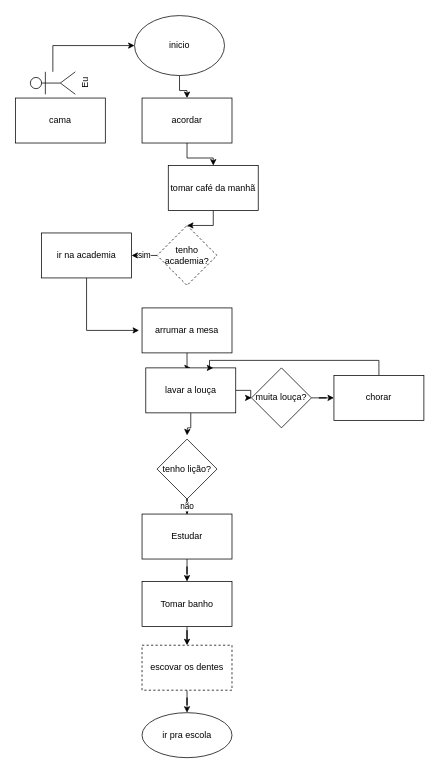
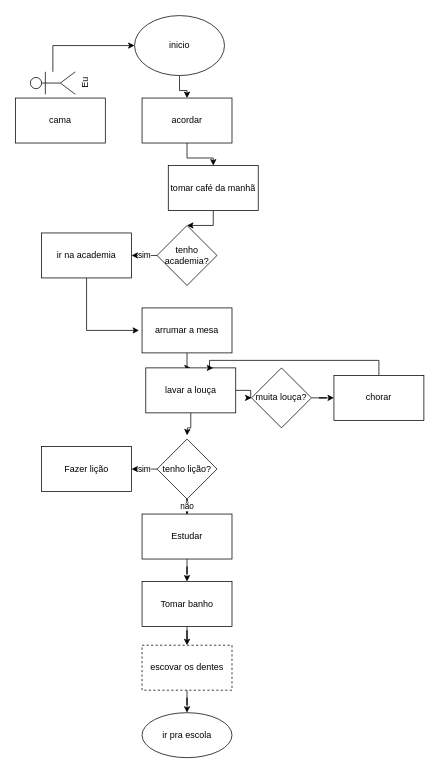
  <mxCell id="0" />
  <mxCell id="1" parent="0" />
  <mxCell id="2" style="edgeStyle=orthogonalEdgeStyle;rounded=0;orthogonalLoop=1;jettySize=auto;html=1;entryX=0.5;entryY=0;entryDx=0;entryDy=0;" edge="1" parent="1" source="3" target="5"><mxGeometry relative="1" as="geometry" /></mxCell>
  <mxCell id="3" value="inicio" style="ellipse;whiteSpace=wrap;html=1;" vertex="1" parent="1"><mxGeometry x="179" y="20" width="120" height="80" as="geometry" /></mxCell>
  <mxCell id="4" style="edgeStyle=orthogonalEdgeStyle;rounded=0;orthogonalLoop=1;jettySize=auto;html=1;entryX=0.5;entryY=0;entryDx=0;entryDy=0;" edge="1" parent="1" source="5" target="7"><mxGeometry relative="1" as="geometry" /></mxCell>
  <mxCell id="5" value="acordar" style="rounded=0;whiteSpace=wrap;html=1;" vertex="1" parent="1"><mxGeometry x="189" y="130" width="120" height="60" as="geometry" /></mxCell>
  <mxCell id="6" style="edgeStyle=orthogonalEdgeStyle;rounded=0;orthogonalLoop=1;jettySize=auto;html=1;entryX=0.5;entryY=0;entryDx=0;entryDy=0;" edge="1" parent="1" source="7" target="9"><mxGeometry relative="1" as="geometry" /></mxCell>
  <mxCell id="7" value="tomar café da manhã" style="rounded=0;whiteSpace=wrap;html=1;" vertex="1" parent="1"><mxGeometry x="224" y="220" width="120" height="60" as="geometry" /></mxCell>
  <mxCell id="8" value="sim" style="edgeStyle=orthogonalEdgeStyle;rounded=0;orthogonalLoop=1;jettySize=auto;html=1;entryX=1;entryY=0.5;entryDx=0;entryDy=0;" edge="1" parent="1" source="9" target="11"><mxGeometry relative="1" as="geometry" /></mxCell>
- <mxCell id="9" value="tenho academia?" style="rhombus;whiteSpace=wrap;html=1;dashed=1;" vertex="1" parent="1"><mxGeometry x="209" y="300" width="80" height="80" as="geometry" /></mxCell>
+ <mxCell id="9" value="tenho academia?" style="rhombus;whiteSpace=wrap;html=1;" vertex="1" parent="1"><mxGeometry x="209" y="300" width="80" height="80" as="geometry" /></mxCell>
  <mxCell id="10" style="edgeStyle=orthogonalEdgeStyle;rounded=0;orthogonalLoop=1;jettySize=auto;html=1;" edge="1" parent="1" source="11"><mxGeometry relative="1" as="geometry"><mxPoint x="185" y="440" as="targetPoint" /><Array as="points"><mxPoint x="115" y="440" /></Array></mxGeometry></mxCell>
  <mxCell id="11" value="ir na academia" style="rounded=0;whiteSpace=wrap;html=1;" vertex="1" parent="1"><mxGeometry x="55" y="310" width="120" height="60" as="geometry" /></mxCell>
  <mxCell id="12" style="edgeStyle=orthogonalEdgeStyle;rounded=0;orthogonalLoop=1;jettySize=auto;html=1;entryX=0.5;entryY=0;entryDx=0;entryDy=0;" edge="1" parent="1" source="13" target="16"><mxGeometry relative="1" as="geometry" /></mxCell>
  <mxCell id="13" value="arrumar a mesa" style="rounded=0;whiteSpace=wrap;html=1;" vertex="1" parent="1"><mxGeometry x="189" y="410" width="120" height="60" as="geometry" /></mxCell>
  <mxCell id="14" style="edgeStyle=orthogonalEdgeStyle;rounded=0;orthogonalLoop=1;jettySize=auto;html=1;" edge="1" parent="1" source="16"><mxGeometry relative="1" as="geometry"><mxPoint x="249" y="580" as="targetPoint" /></mxGeometry></mxCell>
  <mxCell id="15" style="edgeStyle=orthogonalEdgeStyle;rounded=0;orthogonalLoop=1;jettySize=auto;html=1;entryX=0;entryY=0.5;entryDx=0;entryDy=0;" edge="1" parent="1" source="16" target="29"><mxGeometry relative="1" as="geometry" /></mxCell>
  <mxCell id="16" value="lavar a louça" style="rounded=0;whiteSpace=wrap;html=1;" vertex="1" parent="1"><mxGeometry x="194" y="490" width="120" height="60" as="geometry" /></mxCell>
+ <mxCell id="17" value="sim" style="edgeStyle=orthogonalEdgeStyle;rounded=0;orthogonalLoop=1;jettySize=auto;html=1;entryX=1;entryY=0.5;entryDx=0;entryDy=0;" edge="1" parent="1" source="19" target="20"><mxGeometry relative="1" as="geometry" /></mxCell>
  <mxCell id="18" value="não" style="edgeStyle=orthogonalEdgeStyle;rounded=0;orthogonalLoop=1;jettySize=auto;html=1;" edge="1" parent="1" source="19" target="22"><mxGeometry relative="1" as="geometry" /></mxCell>
  <mxCell id="19" value="tenho lição?" style="rhombus;whiteSpace=wrap;html=1;" vertex="1" parent="1"><mxGeometry x="209" y="585" width="80" height="80" as="geometry" /></mxCell>
+ <mxCell id="20" value="Fazer lição" style="rounded=0;whiteSpace=wrap;html=1;" vertex="1" parent="1"><mxGeometry x="55" y="595" width="120" height="60" as="geometry" /></mxCell>
  <mxCell id="21" style="edgeStyle=orthogonalEdgeStyle;rounded=0;orthogonalLoop=1;jettySize=auto;html=1;entryX=0.5;entryY=0;entryDx=0;entryDy=0;" edge="1" parent="1" source="22" target="24"><mxGeometry relative="1" as="geometry" /></mxCell>
  <mxCell id="22" value="Estudar" style="rounded=0;whiteSpace=wrap;html=1;" vertex="1" parent="1"><mxGeometry x="189" y="685" width="120" height="60" as="geometry" /></mxCell>
  <mxCell id="23" style="edgeStyle=orthogonalEdgeStyle;rounded=0;orthogonalLoop=1;jettySize=auto;html=1;entryX=0.5;entryY=0;entryDx=0;entryDy=0;" edge="1" parent="1" source="24" target="26"><mxGeometry relative="1" as="geometry" /></mxCell>
  <mxCell id="24" value="Tomar banho" style="rounded=0;whiteSpace=wrap;html=1;" vertex="1" parent="1"><mxGeometry x="189" y="775" width="120" height="60" as="geometry" /></mxCell>
  <mxCell id="25" style="edgeStyle=orthogonalEdgeStyle;rounded=0;orthogonalLoop=1;jettySize=auto;html=1;entryX=0.5;entryY=0;entryDx=0;entryDy=0;" edge="1" parent="1" source="26" target="27"><mxGeometry relative="1" as="geometry" /></mxCell>
  <mxCell id="26" value="escovar os dentes" style="rounded=0;whiteSpace=wrap;html=1;dashed=1;" vertex="1" parent="1"><mxGeometry x="189" y="860" width="120" height="60" as="geometry" /></mxCell>
  <mxCell id="27" value="ir pra escola" style="rounded=0;whiteSpace=wrap;html=1;shape=ellipse;perimeter=ellipsePerimeter;" vertex="1" parent="1"><mxGeometry x="189" y="950" width="120" height="60" as="geometry" /></mxCell>
  <mxCell id="28" style="edgeStyle=orthogonalEdgeStyle;rounded=0;orthogonalLoop=1;jettySize=auto;html=1;entryX=0;entryY=0.5;entryDx=0;entryDy=0;" edge="1" parent="1" source="29" target="31"><mxGeometry relative="1" as="geometry" /></mxCell>
  <mxCell id="29" value="muita louça?" style="rhombus;whiteSpace=wrap;html=1;" vertex="1" parent="1"><mxGeometry x="335" y="490" width="80" height="80" as="geometry" /></mxCell>
  <mxCell id="30" style="edgeStyle=orthogonalEdgeStyle;rounded=0;orthogonalLoop=1;jettySize=auto;html=1;entryX=0.75;entryY=0;entryDx=0;entryDy=0;" edge="1" parent="1" source="31" target="16"><mxGeometry relative="1" as="geometry"><Array as="points"><mxPoint x="505" y="480" /><mxPoint x="279" y="480" /></Array></mxGeometry></mxCell>
  <mxCell id="31" value="chorar" style="rounded=0;whiteSpace=wrap;html=1;" vertex="1" parent="1"><mxGeometry x="445" y="500" width="120" height="60" as="geometry" /></mxCell>
  <mxCell id="32" style="edgeStyle=orthogonalEdgeStyle;rounded=0;orthogonalLoop=1;jettySize=auto;html=1;entryX=0;entryY=0.5;entryDx=0;entryDy=0;" edge="1" parent="1" source="33" target="3"><mxGeometry relative="1" as="geometry"><Array as="points"><mxPoint x="70" y="60" /></Array></mxGeometry></mxCell>
  <mxCell id="33" value="Eu" style="shape=umlActor;verticalLabelPosition=bottom;verticalAlign=top;html=1;outlineConnect=0;rotation=-90;" vertex="1" parent="1"><mxGeometry x="55" y="80" width="30" height="60" as="geometry" /></mxCell>
  <mxCell id="34" value="cama" style="rounded=0;whiteSpace=wrap;html=1;" vertex="1" parent="1"><mxGeometry x="20" y="130" width="120" height="60" as="geometry" /></mxCell>
